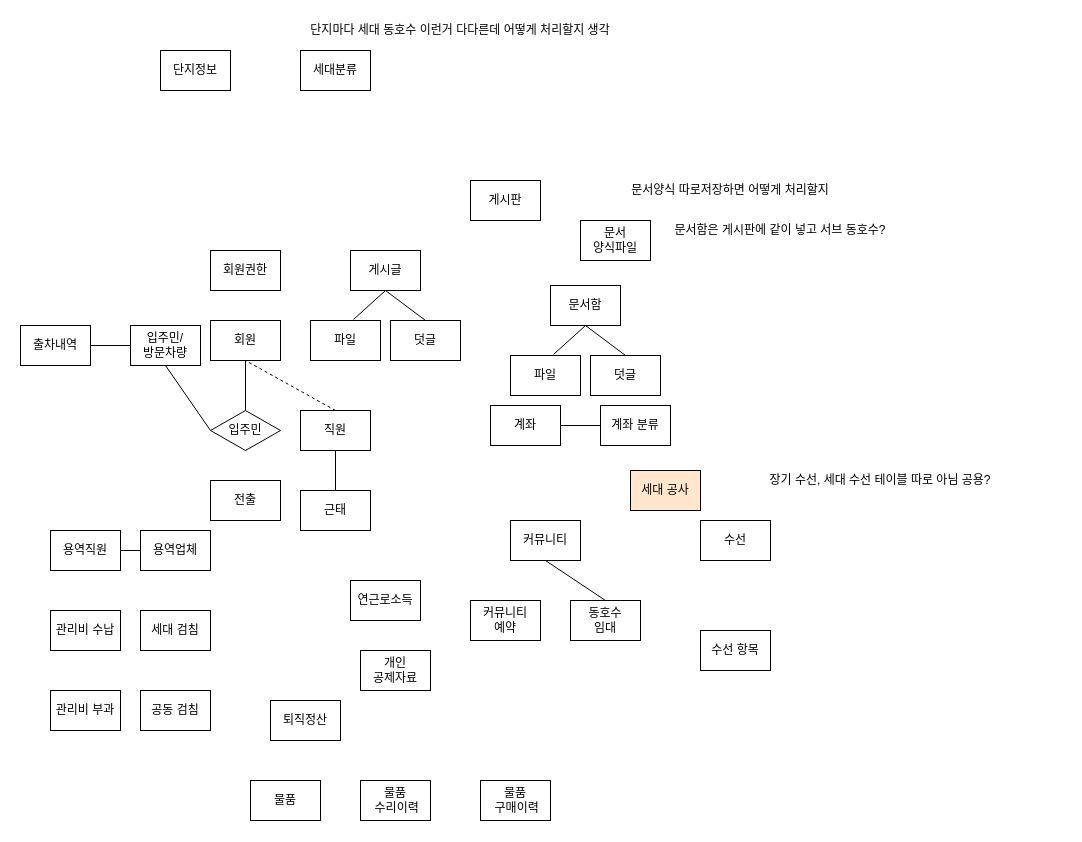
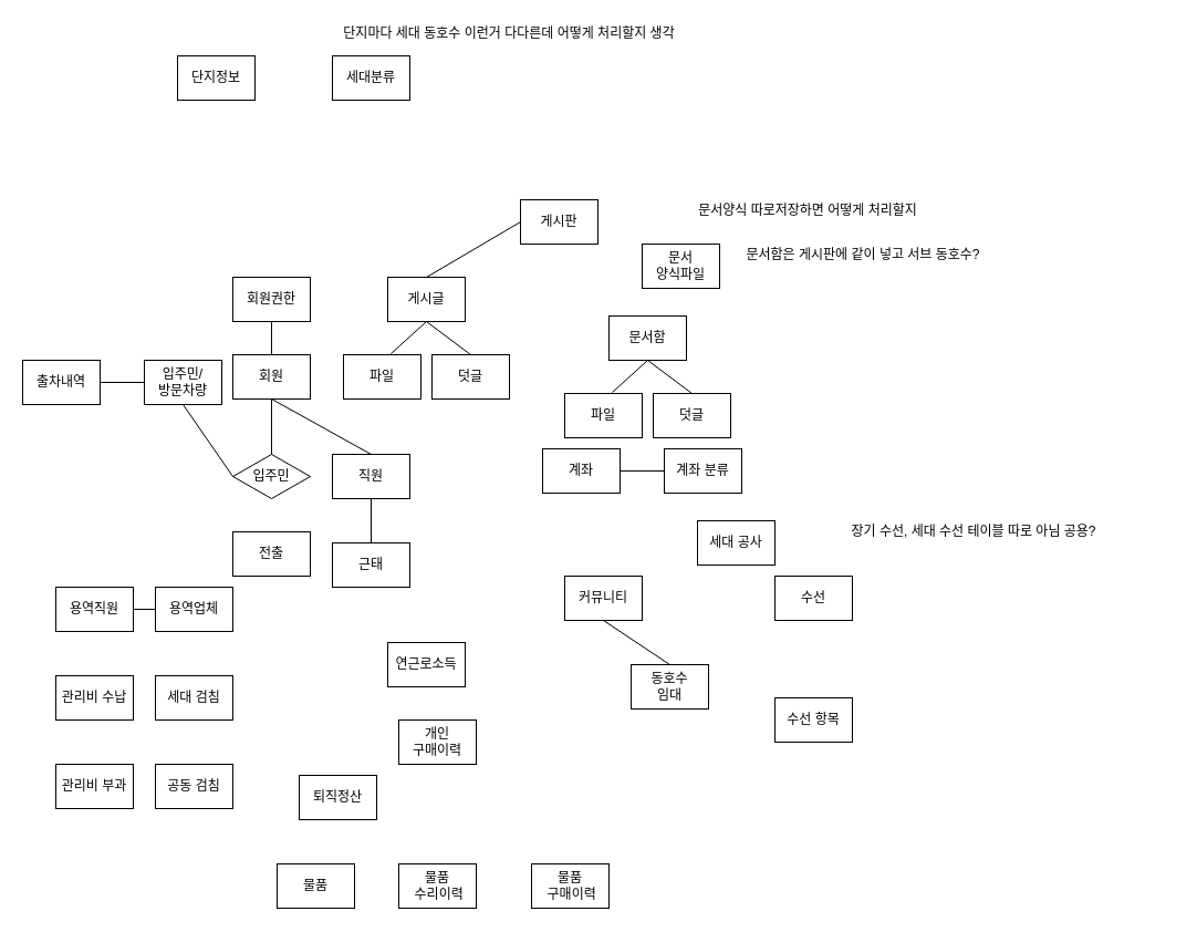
  <mxCell id="0" />
  <mxCell id="1" parent="0" />
  <mxCell id="2" value="회원" style="rounded=0;whiteSpace=wrap;html=1;" vertex="1" parent="1"><mxGeometry x="210" y="320" width="70" height="40" as="geometry" /></mxCell>
  <mxCell id="3" value="입주민" style="rhombus;whiteSpace=wrap;html=1;" vertex="1" parent="1"><mxGeometry x="210" y="410" width="70" height="40" as="geometry" /></mxCell>
  <mxCell id="4" value="직원" style="rounded=0;whiteSpace=wrap;html=1;" vertex="1" parent="1"><mxGeometry x="300" y="410" width="70" height="40" as="geometry" /></mxCell>
  <mxCell id="5" value="용역업체" style="rounded=0;whiteSpace=wrap;html=1;" vertex="1" parent="1"><mxGeometry x="140" y="530" width="70" height="40" as="geometry" /></mxCell>
  <mxCell id="6" value="용역직원" style="rounded=0;whiteSpace=wrap;html=1;" vertex="1" parent="1"><mxGeometry x="50" y="530" width="70" height="40" as="geometry" /></mxCell>
  <mxCell id="7" value="근태" style="rounded=0;whiteSpace=wrap;html=1;" vertex="1" parent="1"><mxGeometry x="300" y="490" width="70" height="40" as="geometry" /></mxCell>
  <mxCell id="8" value="계좌&lt;br&gt;" style="rounded=0;whiteSpace=wrap;html=1;" vertex="1" parent="1"><mxGeometry x="490" y="405" width="70" height="40" as="geometry" /></mxCell>
  <mxCell id="9" value="회원권한" style="rounded=0;whiteSpace=wrap;html=1;" vertex="1" parent="1"><mxGeometry x="210" y="250" width="70" height="40" as="geometry" /></mxCell>
  <mxCell id="10" value="게시글&lt;br&gt;" style="rounded=0;whiteSpace=wrap;html=1;" vertex="1" parent="1"><mxGeometry x="350" y="250" width="70" height="40" as="geometry" /></mxCell>
  <mxCell id="11" value="게시판" style="rounded=0;whiteSpace=wrap;html=1;" vertex="1" parent="1"><mxGeometry x="470" y="180" width="70" height="40" as="geometry" /></mxCell>
  <mxCell id="12" value="파일" style="rounded=0;whiteSpace=wrap;html=1;" vertex="1" parent="1"><mxGeometry x="310" y="320" width="70" height="40" as="geometry" /></mxCell>
  <mxCell id="13" value="덧글" style="rounded=0;whiteSpace=wrap;html=1;" vertex="1" parent="1"><mxGeometry x="390" y="320" width="70" height="40" as="geometry" /></mxCell>
  <mxCell id="14" value="" style="endArrow=none;html=1;exitX=1;exitY=0.5;exitDx=0;exitDy=0;entryX=0;entryY=0.5;entryDx=0;entryDy=0;" edge="1" parent="1" source="6" target="5"><mxGeometry width="50" height="50" relative="1" as="geometry"><mxPoint x="350" y="430" as="sourcePoint" /><mxPoint x="400" y="380" as="targetPoint" /></mxGeometry></mxCell>
  <mxCell id="15" value="" style="endArrow=none;html=1;entryX=0.5;entryY=1;entryDx=0;entryDy=0;" edge="1" parent="1" source="7" target="4"><mxGeometry width="50" height="50" relative="1" as="geometry"><mxPoint x="350" y="430" as="sourcePoint" /><mxPoint x="400" y="380" as="targetPoint" /></mxGeometry></mxCell>
  <mxCell id="16" value="커뮤니티" style="rounded=0;whiteSpace=wrap;html=1;" vertex="1" parent="1"><mxGeometry x="510" y="520" width="70" height="40" as="geometry" /></mxCell>
- <mxCell id="17" value="커뮤니티&lt;br&gt;예약&lt;br&gt;" style="rounded=0;whiteSpace=wrap;html=1;" vertex="1" parent="1"><mxGeometry x="470" y="600" width="70" height="40" as="geometry" /></mxCell>
  <mxCell id="18" value="동호수&lt;br&gt;임대" style="rounded=0;whiteSpace=wrap;html=1;" vertex="1" parent="1"><mxGeometry x="570" y="600" width="70" height="40" as="geometry" /></mxCell>
  <mxCell id="19" value="" style="endArrow=none;html=1;entryX=0.5;entryY=1;entryDx=0;entryDy=0;exitX=0.5;exitY=0;exitDx=0;exitDy=0;" edge="1" parent="1" source="18" target="16"><mxGeometry width="50" height="50" relative="1" as="geometry"><mxPoint x="350" y="420" as="sourcePoint" /><mxPoint x="400" y="370" as="targetPoint" /></mxGeometry></mxCell>
  <mxCell id="20" value="" style="endArrow=none;html=1;entryX=0.5;entryY=0;entryDx=0;entryDy=0;exitX=0.5;exitY=1;exitDx=0;exitDy=0;" edge="1" parent="1" source="10" target="13"><mxGeometry width="50" height="50" relative="1" as="geometry"><mxPoint x="350" y="420" as="sourcePoint" /><mxPoint x="400" y="370" as="targetPoint" /></mxGeometry></mxCell>
  <mxCell id="21" value="" style="endArrow=none;html=1;entryX=0.614;entryY=-0.025;entryDx=0;entryDy=0;exitX=0.5;exitY=1;exitDx=0;exitDy=0;entryPerimeter=0;" edge="1" parent="1" source="10" target="12"><mxGeometry width="50" height="50" relative="1" as="geometry"><mxPoint x="350" y="420" as="sourcePoint" /><mxPoint x="400" y="370" as="targetPoint" /></mxGeometry></mxCell>
+ <mxCell id="22" value="" style="endArrow=none;html=1;entryX=0.5;entryY=0;entryDx=0;entryDy=0;exitX=0;exitY=0.5;exitDx=0;exitDy=0;" edge="1" parent="1" source="11" target="10"><mxGeometry width="50" height="50" relative="1" as="geometry"><mxPoint x="350" y="420" as="sourcePoint" /><mxPoint x="400" y="370" as="targetPoint" /></mxGeometry></mxCell>
  <mxCell id="23" value="출차내역" style="rounded=0;whiteSpace=wrap;html=1;" vertex="1" parent="1"><mxGeometry y="325" width="70" height="40" as="geometry" x="20" /></mxCell>
  <mxCell id="24" value="" style="endArrow=none;html=1;exitX=0.5;exitY=1;exitDx=0;exitDy=0;entryX=0;entryY=0.5;entryDx=0;entryDy=0;" edge="1" parent="1" source="55" target="3"><mxGeometry width="50" height="50" relative="1" as="geometry"><mxPoint x="350" y="410" as="sourcePoint" /><mxPoint x="400" y="360" as="targetPoint" /></mxGeometry></mxCell>
  <mxCell id="25" value="" style="endArrow=none;html=1;exitX=0.5;exitY=0;exitDx=0;exitDy=0;entryX=0.5;entryY=1;entryDx=0;entryDy=0;" edge="1" parent="1" source="3" target="2"><mxGeometry width="50" height="50" relative="1" as="geometry"><mxPoint x="350" y="410" as="sourcePoint" /><mxPoint x="400" y="360" as="targetPoint" /></mxGeometry></mxCell>
- <mxCell id="27" value="" style="endArrow=none;html=1;exitX=0.5;exitY=0;exitDx=0;exitDy=0;entryX=0.5;entryY=1;entryDx=0;entryDy=0;dashed=1;" edge="1" parent="1" source="4" target="2"><mxGeometry width="50" height="50" relative="1" as="geometry"><mxPoint x="350" y="410" as="sourcePoint" /><mxPoint x="400" y="360" as="targetPoint" /></mxGeometry></mxCell>
+ <mxCell id="26" value="" style="endArrow=none;html=1;exitX=0.5;exitY=1;exitDx=0;exitDy=0;entryX=0.5;entryY=0;entryDx=0;entryDy=0;" edge="1" parent="1" source="9" target="2"><mxGeometry width="50" height="50" relative="1" as="geometry"><mxPoint x="350" y="410" as="sourcePoint" /><mxPoint x="400" y="360" as="targetPoint" /></mxGeometry></mxCell>
+ <mxCell id="27" value="" style="endArrow=none;html=1;exitX=0.5;exitY=0;exitDx=0;exitDy=0;entryX=0.5;entryY=1;entryDx=0;entryDy=0;" edge="1" parent="1" source="4" target="2"><mxGeometry width="50" height="50" relative="1" as="geometry"><mxPoint x="350" y="410" as="sourcePoint" /><mxPoint x="400" y="360" as="targetPoint" /></mxGeometry></mxCell>
  <mxCell id="28" value="단지정보" style="rounded=0;whiteSpace=wrap;html=1;" vertex="1" parent="1"><mxGeometry x="160" y="50" width="70" height="40" as="geometry" /></mxCell>
  <mxCell id="29" value="세대분류" style="rounded=0;whiteSpace=wrap;html=1;" vertex="1" parent="1"><mxGeometry x="300" y="50" width="70" height="40" as="geometry" /></mxCell>
  <mxCell id="30" value="단지마다 세대 동호수 이런거 다다른데 어떻게 처리할지 생각" style="text;html=1;strokeColor=none;fillColor=none;align=center;verticalAlign=middle;whiteSpace=wrap;rounded=0;" vertex="1" parent="1"><mxGeometry x="280" y="20" width="360" height="20" as="geometry" /></mxCell>
  <mxCell id="31" value="계좌 분류" style="rounded=0;whiteSpace=wrap;html=1;" vertex="1" parent="1"><mxGeometry x="600" y="405" width="70" height="40" as="geometry" /></mxCell>
  <mxCell id="32" value="" style="endArrow=none;html=1;entryX=0;entryY=0.5;entryDx=0;entryDy=0;exitX=1;exitY=0.5;exitDx=0;exitDy=0;" edge="1" parent="1" source="8" target="31"><mxGeometry width="50" height="50" relative="1" as="geometry"><mxPoint x="370" y="290" as="sourcePoint" /><mxPoint x="420" y="240" as="targetPoint" /></mxGeometry></mxCell>
  <mxCell id="33" value="수선" style="rounded=0;whiteSpace=wrap;html=1;" vertex="1" parent="1"><mxGeometry x="700" y="520" width="70" height="40" as="geometry" /></mxCell>
  <mxCell id="34" value="수선 항목" style="rounded=0;whiteSpace=wrap;html=1;" vertex="1" parent="1"><mxGeometry x="700" y="630" width="70" height="40" as="geometry" /></mxCell>
  <mxCell id="35" value="장기 수선, 세대 수선 테이블 따로 아님 공용?" style="text;html=1;strokeColor=none;fillColor=none;align=center;verticalAlign=middle;whiteSpace=wrap;rounded=0;" vertex="1" parent="1"><mxGeometry x="700" y="470" width="360" height="20" as="geometry" /></mxCell>
  <mxCell id="36" value="세대 검침" style="rounded=0;whiteSpace=wrap;html=1;" vertex="1" parent="1"><mxGeometry x="140" y="610" width="70" height="40" as="geometry" /></mxCell>
  <mxCell id="37" value="관리비 수납" style="rounded=0;whiteSpace=wrap;html=1;" vertex="1" parent="1"><mxGeometry x="50" y="610" width="70" height="40" as="geometry" /></mxCell>
  <mxCell id="38" value="퇴직정산" style="rounded=0;whiteSpace=wrap;html=1;" vertex="1" parent="1"><mxGeometry x="270" y="700" width="70" height="40" as="geometry" /></mxCell>
  <mxCell id="39" value="연근로소득" style="rounded=0;whiteSpace=wrap;html=1;" vertex="1" parent="1"><mxGeometry x="350" y="580" width="70" height="40" as="geometry" /></mxCell>
- <mxCell id="40" value="개인&lt;br&gt;공제자료" style="rounded=0;whiteSpace=wrap;html=1;" vertex="1" parent="1"><mxGeometry x="360" y="650" width="70" height="40" as="geometry" /></mxCell>
+ <mxCell id="40" value="개인&lt;br&gt;구매이력" style="rounded=0;whiteSpace=wrap;html=1;" vertex="1" parent="1"><mxGeometry x="360" y="650" width="70" height="40" as="geometry" /></mxCell>
  <mxCell id="41" value="관리비 부과" style="rounded=0;whiteSpace=wrap;html=1;" vertex="1" parent="1"><mxGeometry x="50" y="690" width="70" height="40" as="geometry" /></mxCell>
  <mxCell id="42" value="공동 검침" style="rounded=0;whiteSpace=wrap;html=1;" vertex="1" parent="1"><mxGeometry x="140" y="690" width="70" height="40" as="geometry" /></mxCell>
  <mxCell id="43" value="물품" style="rounded=0;whiteSpace=wrap;html=1;" vertex="1" parent="1"><mxGeometry x="250" y="780" width="70" height="40" as="geometry" /></mxCell>
  <mxCell id="44" value="물품&lt;br&gt;&amp;nbsp;수리이력" style="rounded=0;whiteSpace=wrap;html=1;" vertex="1" parent="1"><mxGeometry x="360" y="780" width="70" height="40" as="geometry" /></mxCell>
  <mxCell id="45" value="물품&lt;br&gt;&amp;nbsp;구매이력" style="rounded=0;whiteSpace=wrap;html=1;" vertex="1" parent="1"><mxGeometry x="480" y="780" width="70" height="40" as="geometry" /></mxCell>
  <mxCell id="46" value="전출" style="rounded=0;whiteSpace=wrap;html=1;" vertex="1" parent="1"><mxGeometry x="210" y="480" width="70" height="40" as="geometry" /></mxCell>
  <mxCell id="47" value="문서&lt;br&gt;양식파일" style="rounded=0;whiteSpace=wrap;html=1;" vertex="1" parent="1"><mxGeometry x="580" y="220" width="70" height="40" as="geometry" /></mxCell>
  <mxCell id="48" value="문서함" style="rounded=0;whiteSpace=wrap;html=1;" vertex="1" parent="1"><mxGeometry x="550" y="285" width="70" height="40" as="geometry" /></mxCell>
  <mxCell id="49" value="문서양식 따로저장하면 어떻게 처리할지" style="text;html=1;strokeColor=none;fillColor=none;align=center;verticalAlign=middle;whiteSpace=wrap;rounded=0;" vertex="1" parent="1"><mxGeometry x="550" y="180" width="360" height="20" as="geometry" /></mxCell>
  <mxCell id="50" value="문서함은 게시판에 같이 넣고 서브 동호수?" style="text;html=1;strokeColor=none;fillColor=none;align=center;verticalAlign=middle;whiteSpace=wrap;rounded=0;" vertex="1" parent="1"><mxGeometry x="600" y="220" width="360" height="20" as="geometry" /></mxCell>
  <mxCell id="51" value="파일" style="rounded=0;whiteSpace=wrap;html=1;" vertex="1" parent="1"><mxGeometry x="510" y="355" width="70" height="40" as="geometry" /></mxCell>
  <mxCell id="52" value="" style="endArrow=none;html=1;entryX=0.614;entryY=-0.025;entryDx=0;entryDy=0;exitX=0.5;exitY=1;exitDx=0;exitDy=0;entryPerimeter=0;" edge="1" target="51" parent="1" source="48"><mxGeometry width="50" height="50" relative="1" as="geometry"><mxPoint x="585" y="325" as="sourcePoint" /><mxPoint x="600" y="405" as="targetPoint" /></mxGeometry></mxCell>
  <mxCell id="53" value="" style="endArrow=none;html=1;entryX=0.5;entryY=0;entryDx=0;entryDy=0;exitX=0.5;exitY=1;exitDx=0;exitDy=0;" edge="1" target="54" parent="1" source="48"><mxGeometry width="50" height="50" relative="1" as="geometry"><mxPoint x="585" y="315" as="sourcePoint" /><mxPoint x="600" y="405" as="targetPoint" /></mxGeometry></mxCell>
  <mxCell id="54" value="덧글" style="rounded=0;whiteSpace=wrap;html=1;" vertex="1" parent="1"><mxGeometry x="590" y="355" width="70" height="40" as="geometry" /></mxCell>
  <mxCell id="55" value="입주민/&lt;br&gt;방문차량" style="rounded=0;whiteSpace=wrap;html=1;" vertex="1" parent="1"><mxGeometry x="130" y="325" width="70" height="40" as="geometry" /></mxCell>
  <mxCell id="56" value="" style="endArrow=none;html=1;exitX=1;exitY=0.5;exitDx=0;exitDy=0;entryX=0;entryY=0.5;entryDx=0;entryDy=0;" edge="1" parent="1" source="23" target="55"><mxGeometry width="50" height="50" relative="1" as="geometry"><mxPoint x="135" y="290" as="sourcePoint" /><mxPoint x="175" y="335" as="targetPoint" /></mxGeometry></mxCell>
- <mxCell id="57" value="세대 공사" style="rounded=0;whiteSpace=wrap;html=1;fillColor=#ffe6cc;" vertex="1" parent="1"><mxGeometry x="630" y="470" width="70" height="40" as="geometry" /></mxCell>
+ <mxCell id="57" value="세대 공사" style="rounded=0;whiteSpace=wrap;html=1;" vertex="1" parent="1"><mxGeometry x="630" y="470" width="70" height="40" as="geometry" /></mxCell>
